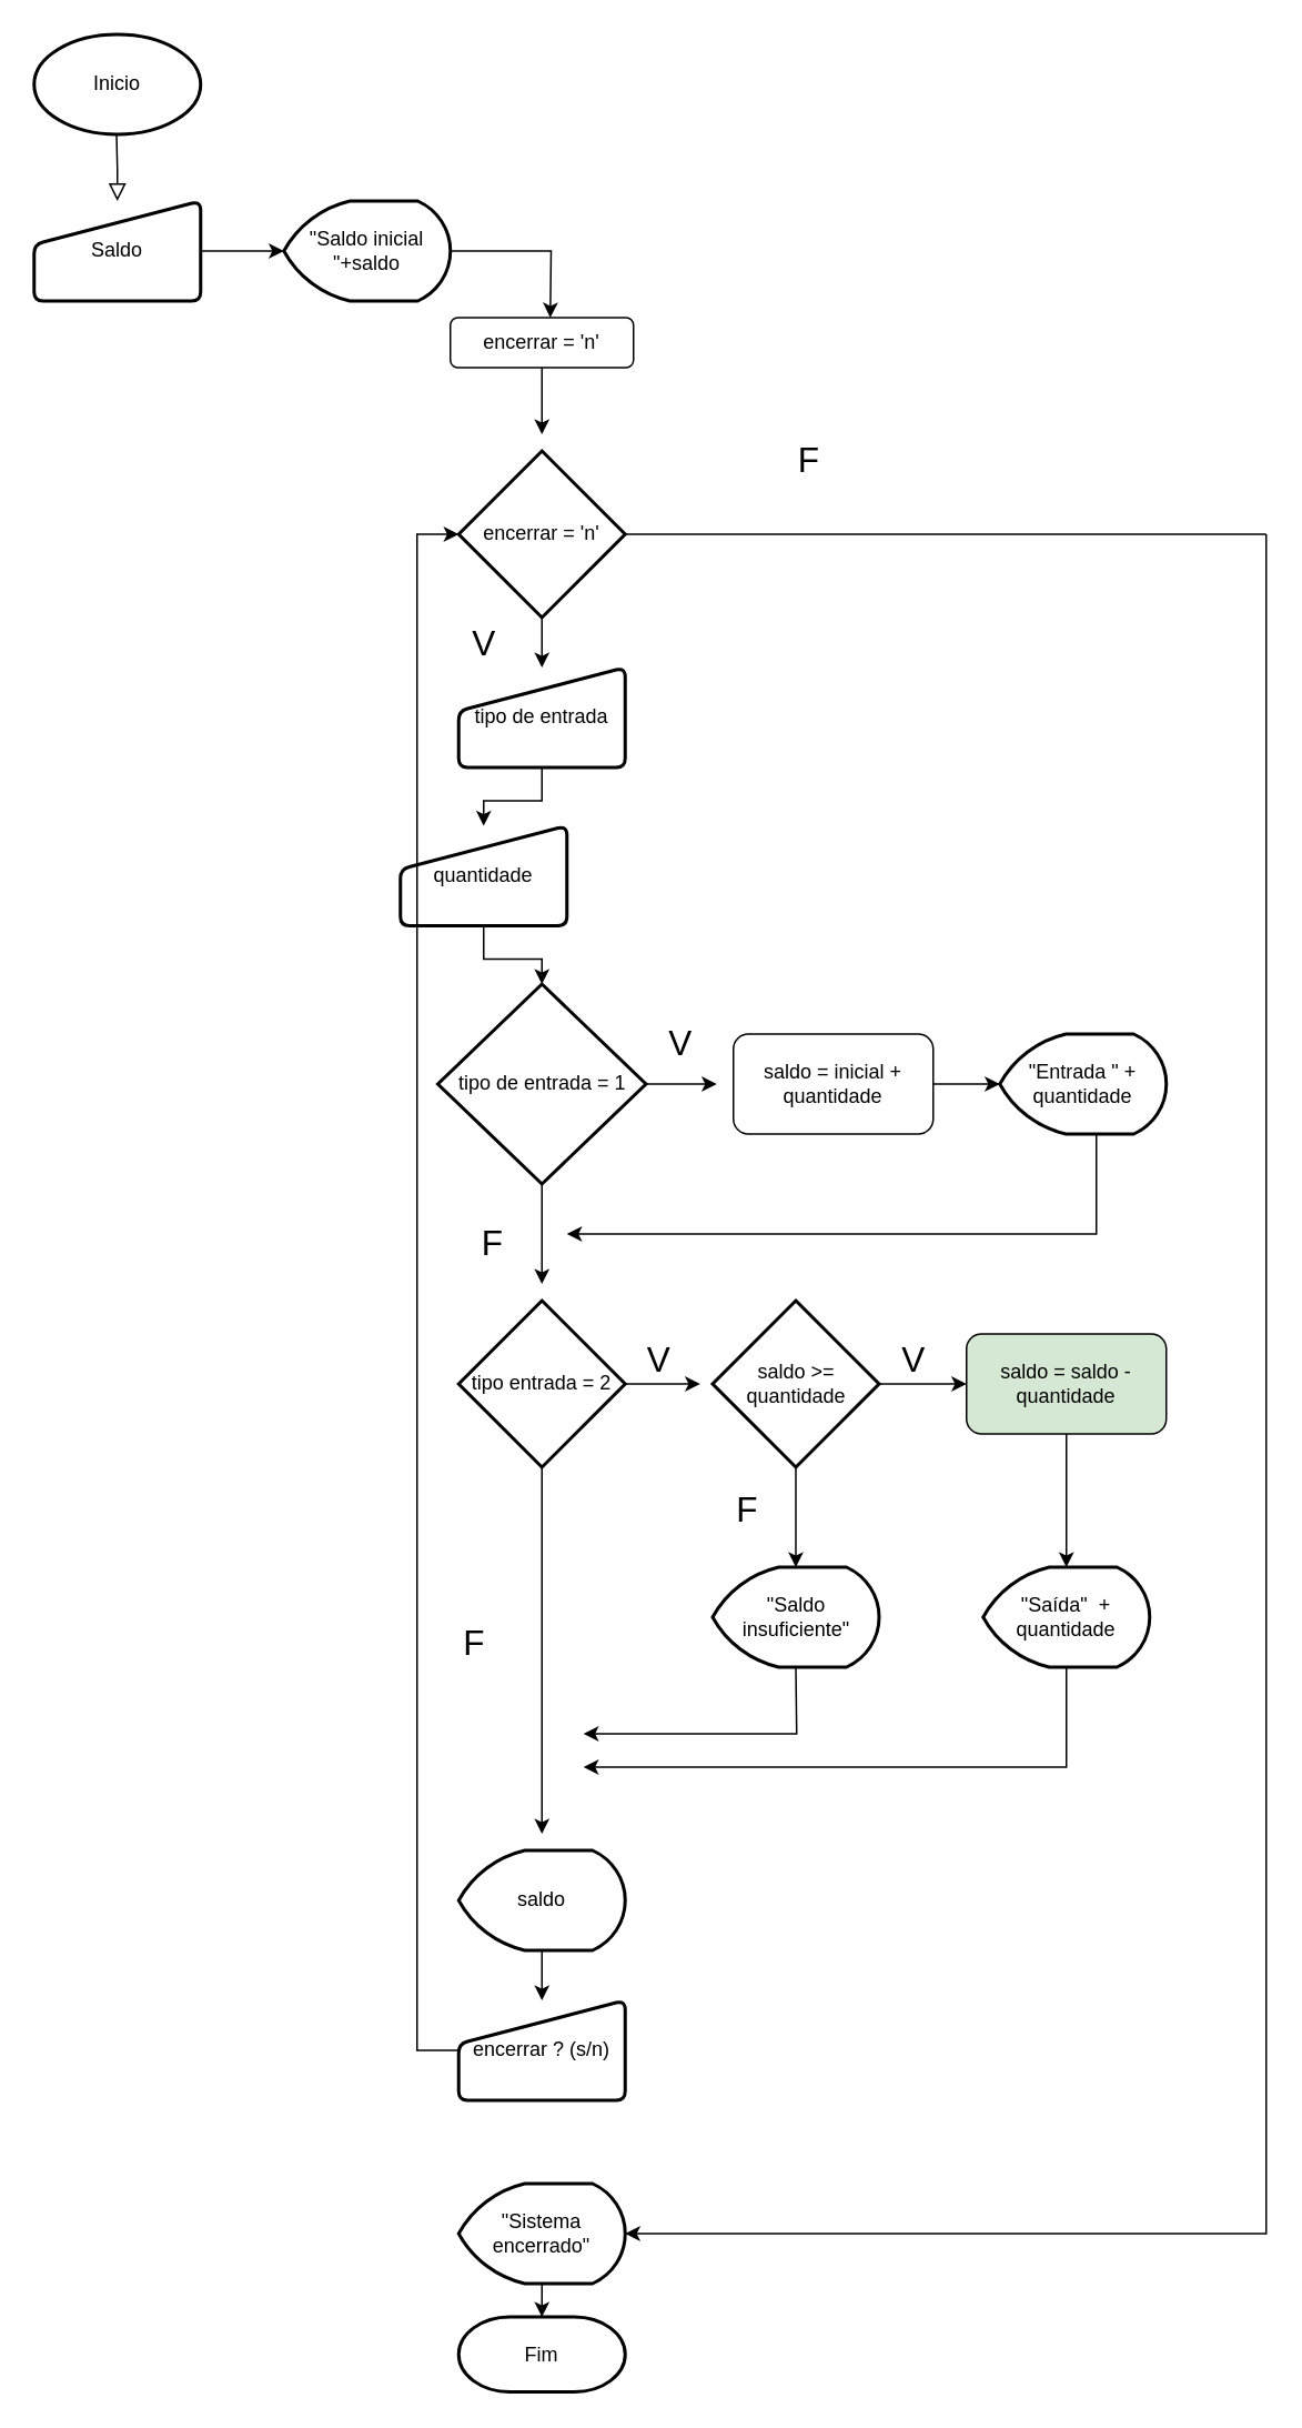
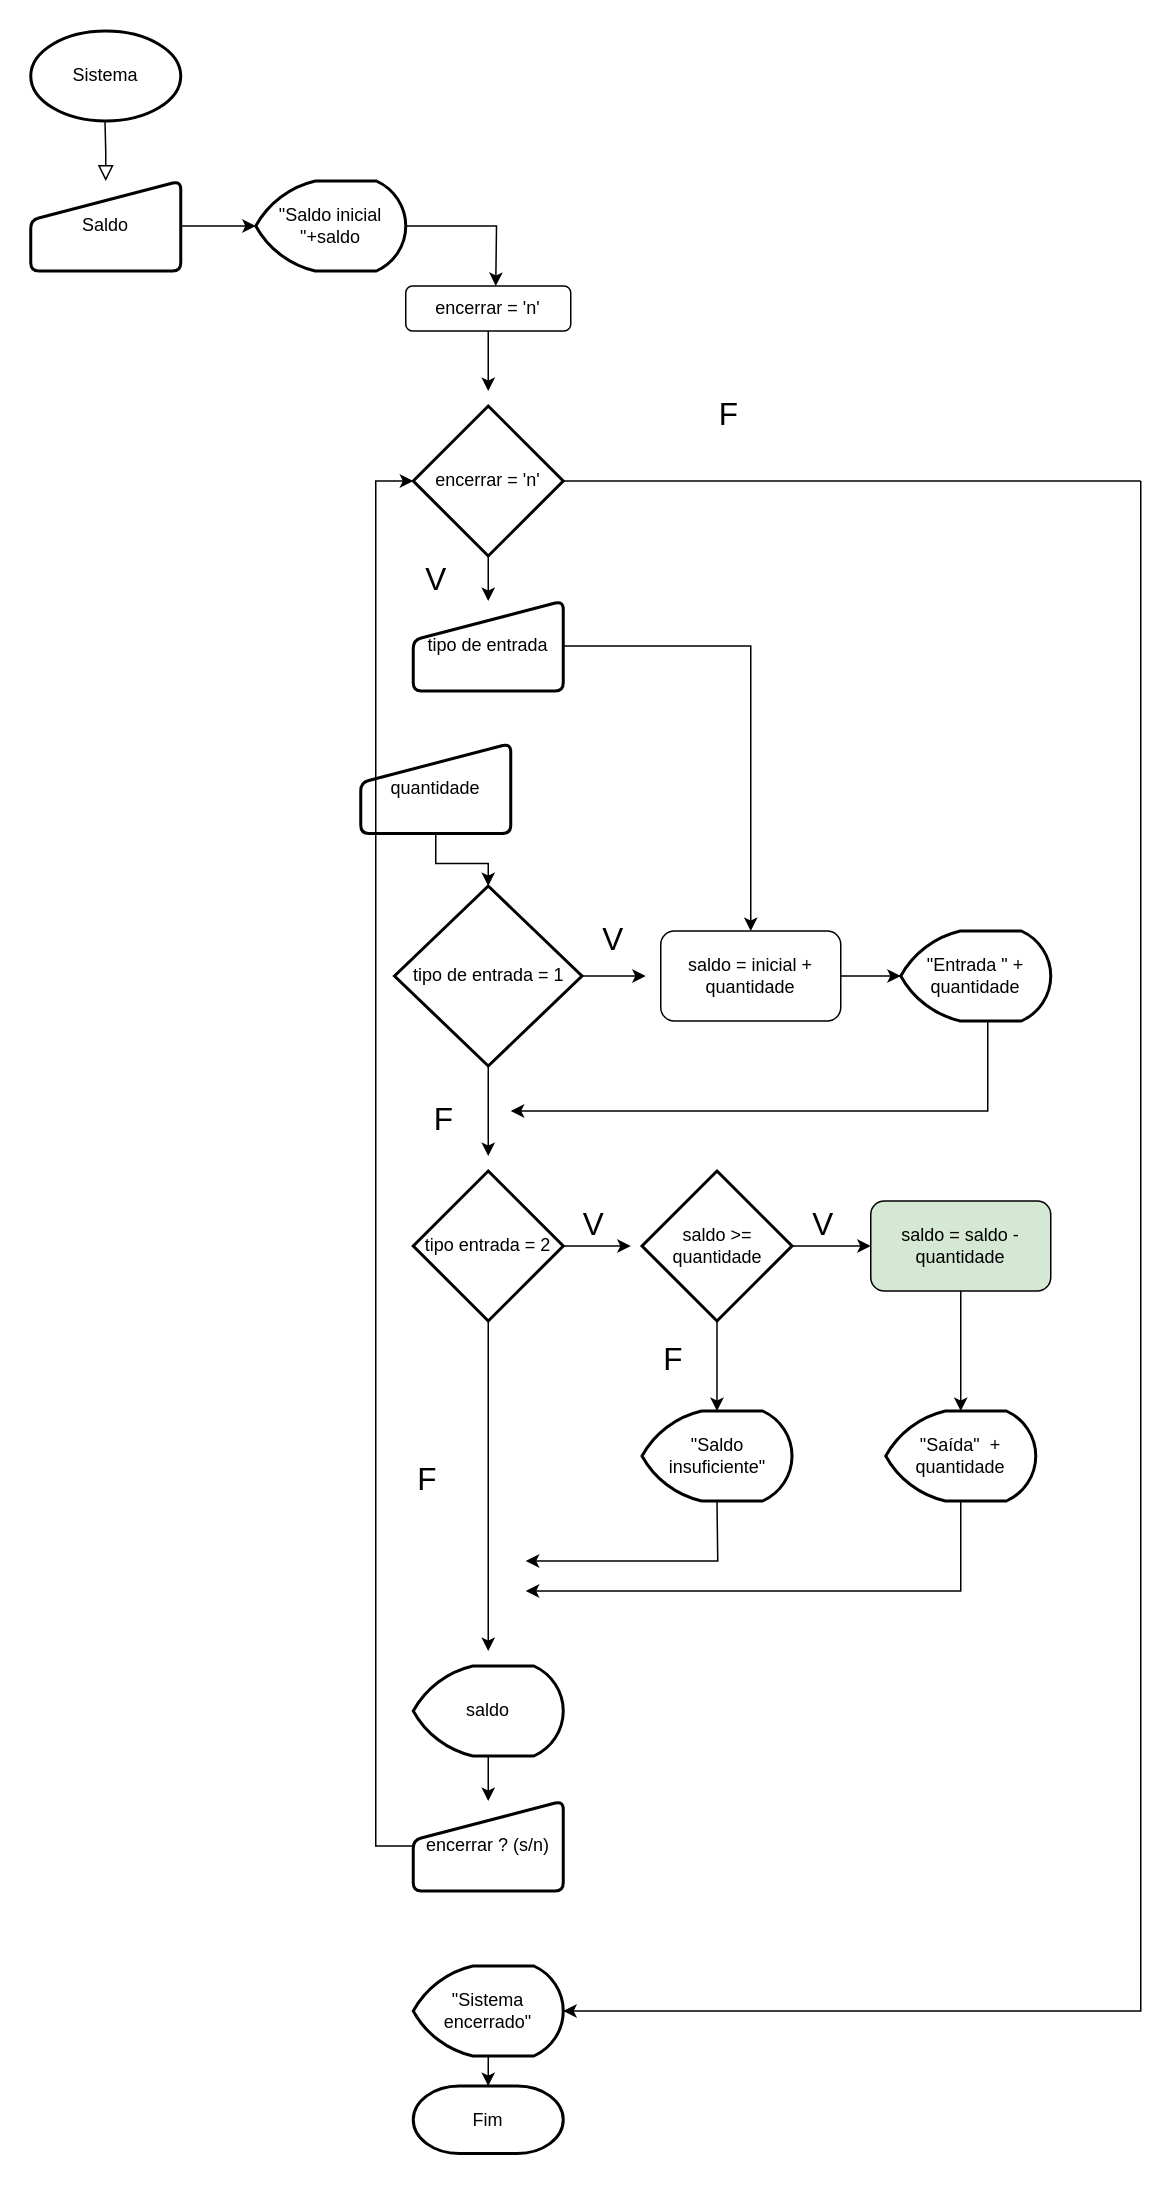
  <mxCell id="0" />
  <mxCell id="1" parent="0" />
  <mxCell id="2" value="" style="rounded=0;html=1;jettySize=auto;orthogonalLoop=1;fontSize=11;endArrow=block;endFill=0;endSize=8;strokeWidth=1;shadow=0;labelBackgroundColor=none;edgeStyle=orthogonalEdgeStyle;" parent="1" edge="1"><mxGeometry relative="1" as="geometry"><mxPoint x="69.5" y="80" as="sourcePoint" /><mxPoint x="70" y="120" as="targetPoint" /></mxGeometry></mxCell>
- <mxCell id="3" value="Inicio" style="strokeWidth=2;html=1;shape=mxgraph.flowchart.start_1;whiteSpace=wrap;" vertex="1" parent="1"><mxGeometry x="20" width="100" height="60" as="geometry" y="20" /></mxCell>
+ <mxCell id="3" value="Sistema" style="strokeWidth=2;html=1;shape=mxgraph.flowchart.start_1;whiteSpace=wrap;" vertex="1" parent="1"><mxGeometry x="20" width="100" height="60" as="geometry" y="20" /></mxCell>
  <mxCell id="4" style="edgeStyle=orthogonalEdgeStyle;rounded=0;orthogonalLoop=1;jettySize=auto;html=1;" edge="1" parent="1" source="5"><mxGeometry relative="1" as="geometry"><mxPoint x="170" y="150" as="targetPoint" /></mxGeometry></mxCell>
  <mxCell id="5" value="Saldo" style="html=1;strokeWidth=2;shape=manualInput;whiteSpace=wrap;rounded=1;size=26;arcSize=11;" vertex="1" parent="1"><mxGeometry x="20" y="120" width="100" height="60" as="geometry" /></mxCell>
  <mxCell id="6" style="edgeStyle=orthogonalEdgeStyle;rounded=0;orthogonalLoop=1;jettySize=auto;html=1;" edge="1" parent="1" source="7"><mxGeometry relative="1" as="geometry"><mxPoint x="330" y="190" as="targetPoint" /></mxGeometry></mxCell>
  <mxCell id="7" value="&quot;Saldo inicial &quot;+saldo" style="strokeWidth=2;html=1;shape=mxgraph.flowchart.display;whiteSpace=wrap;" vertex="1" parent="1"><mxGeometry x="170" y="120" width="100" height="60" as="geometry" /></mxCell>
  <mxCell id="8" style="edgeStyle=orthogonalEdgeStyle;rounded=0;orthogonalLoop=1;jettySize=auto;html=1;" edge="1" parent="1" source="9"><mxGeometry relative="1" as="geometry"><mxPoint x="325" y="260" as="targetPoint" /></mxGeometry></mxCell>
  <mxCell id="9" value="encerrar = 'n'" style="rounded=1;whiteSpace=wrap;html=1;" vertex="1" parent="1"><mxGeometry x="270" y="190" width="110" height="30" as="geometry" /></mxCell>
  <mxCell id="10" style="edgeStyle=orthogonalEdgeStyle;rounded=0;orthogonalLoop=1;jettySize=auto;html=1;entryX=0.5;entryY=0;entryDx=0;entryDy=0;" edge="1" parent="1" source="11" target="13"><mxGeometry relative="1" as="geometry" /></mxCell>
  <mxCell id="11" value="encerrar = 'n'" style="strokeWidth=2;html=1;shape=mxgraph.flowchart.decision;whiteSpace=wrap;" vertex="1" parent="1"><mxGeometry x="275" y="270" width="100" height="100" as="geometry" /></mxCell>
- <mxCell id="12" style="edgeStyle=orthogonalEdgeStyle;rounded=0;orthogonalLoop=1;jettySize=auto;html=1;entryX=0.5;entryY=0;entryDx=0;entryDy=0;" edge="1" parent="1" source="13" target="14"><mxGeometry relative="1" as="geometry" /></mxCell>
+ <mxCell id="12" style="edgeStyle=orthogonalEdgeStyle;rounded=0;orthogonalLoop=1;jettySize=auto;html=1;" edge="1" parent="1" source="13" target="23"><mxGeometry relative="1" as="geometry" /></mxCell>
  <mxCell id="13" value="tipo de entrada" style="html=1;strokeWidth=2;shape=manualInput;whiteSpace=wrap;rounded=1;size=26;arcSize=11;" vertex="1" parent="1"><mxGeometry x="275" y="400" width="100" height="60" as="geometry" /></mxCell>
  <mxCell id="14" value="quantidade" style="html=1;strokeWidth=2;shape=manualInput;whiteSpace=wrap;rounded=1;size=26;arcSize=11;" vertex="1" parent="1"><mxGeometry x="240" y="495" width="100" height="60" as="geometry" /></mxCell>
  <mxCell id="15" style="edgeStyle=orthogonalEdgeStyle;rounded=0;orthogonalLoop=1;jettySize=auto;html=1;" edge="1" parent="1" source="17"><mxGeometry relative="1" as="geometry"><mxPoint x="430" y="650" as="targetPoint" /></mxGeometry></mxCell>
  <mxCell id="16" style="edgeStyle=orthogonalEdgeStyle;rounded=0;orthogonalLoop=1;jettySize=auto;html=1;" edge="1" parent="1" source="17"><mxGeometry relative="1" as="geometry"><mxPoint x="325" y="770" as="targetPoint" /></mxGeometry></mxCell>
  <mxCell id="17" value="tipo de entrada = 1" style="strokeWidth=2;html=1;shape=mxgraph.flowchart.decision;whiteSpace=wrap;" vertex="1" parent="1"><mxGeometry x="262.5" y="590" width="125" height="120" as="geometry" /></mxCell>
  <mxCell id="18" style="edgeStyle=orthogonalEdgeStyle;rounded=0;orthogonalLoop=1;jettySize=auto;html=1;entryX=0.5;entryY=0;entryDx=0;entryDy=0;entryPerimeter=0;" edge="1" parent="1" source="14" target="17"><mxGeometry relative="1" as="geometry" /></mxCell>
  <mxCell id="19" value="&lt;p style=&quot;line-height: 150%; font-size: 21px;&quot;&gt;F&lt;/p&gt;" style="text;html=1;align=center;verticalAlign=middle;resizable=0;points=[];autosize=1;strokeColor=none;fillColor=none;rotation=0;" vertex="1" parent="1"><mxGeometry x="465" y="230" width="40" height="90" as="geometry" /></mxCell>
  <mxCell id="20" value="&lt;p style=&quot;line-height: 150%; font-size: 21px;&quot;&gt;V&lt;/p&gt;" style="text;html=1;align=center;verticalAlign=middle;resizable=0;points=[];autosize=1;strokeColor=none;fillColor=none;rotation=0;" vertex="1" parent="1"><mxGeometry x="270" y="340" width="40" height="90" as="geometry" /></mxCell>
  <mxCell id="21" value="&lt;p style=&quot;line-height: 150%; font-size: 21px;&quot;&gt;V&lt;/p&gt;" style="text;html=1;align=center;verticalAlign=middle;resizable=0;points=[];autosize=1;strokeColor=none;fillColor=none;rotation=0;" vertex="1" parent="1"><mxGeometry x="387.5" y="580" width="40" height="90" as="geometry" /></mxCell>
  <mxCell id="22" style="edgeStyle=orthogonalEdgeStyle;rounded=0;orthogonalLoop=1;jettySize=auto;html=1;" edge="1" parent="1" source="23"><mxGeometry relative="1" as="geometry"><mxPoint x="600" y="650" as="targetPoint" /></mxGeometry></mxCell>
  <mxCell id="23" value="saldo = inicial + quantidade" style="rounded=1;whiteSpace=wrap;html=1;" vertex="1" parent="1"><mxGeometry x="440" y="620" width="120" height="60" as="geometry" /></mxCell>
  <mxCell id="24" value="&quot;Entrada &quot; + quantidade" style="strokeWidth=2;html=1;shape=mxgraph.flowchart.display;whiteSpace=wrap;" vertex="1" parent="1"><mxGeometry x="600" y="620" width="100" height="60" as="geometry" /></mxCell>
  <mxCell id="25" value="" style="endArrow=classic;html=1;rounded=0;exitX=0.58;exitY=1.011;exitDx=0;exitDy=0;exitPerimeter=0;" edge="1" parent="1" source="24"><mxGeometry width="50" height="50" relative="1" as="geometry"><mxPoint x="230" y="720" as="sourcePoint" /><mxPoint x="340" y="740" as="targetPoint" /><Array as="points"><mxPoint x="658" y="740" /></Array></mxGeometry></mxCell>
  <mxCell id="26" value="&lt;p style=&quot;line-height: 150%; font-size: 21px;&quot;&gt;F&lt;/p&gt;" style="text;html=1;align=center;verticalAlign=middle;resizable=0;points=[];autosize=1;strokeColor=none;fillColor=none;rotation=0;" vertex="1" parent="1"><mxGeometry x="275" y="700" width="40" height="90" as="geometry" /></mxCell>
  <mxCell id="27" style="edgeStyle=orthogonalEdgeStyle;rounded=0;orthogonalLoop=1;jettySize=auto;html=1;" edge="1" parent="1" source="29"><mxGeometry relative="1" as="geometry"><mxPoint x="420" y="830" as="targetPoint" /></mxGeometry></mxCell>
  <mxCell id="28" style="edgeStyle=orthogonalEdgeStyle;rounded=0;orthogonalLoop=1;jettySize=auto;html=1;" edge="1" parent="1" source="29"><mxGeometry relative="1" as="geometry"><mxPoint x="325" y="1100" as="targetPoint" /></mxGeometry></mxCell>
  <mxCell id="29" value="tipo entrada = 2" style="strokeWidth=2;html=1;shape=mxgraph.flowchart.decision;whiteSpace=wrap;" vertex="1" parent="1"><mxGeometry x="275" y="780" width="100" height="100" as="geometry" /></mxCell>
  <mxCell id="30" value="&lt;p style=&quot;line-height: 150%; font-size: 21px;&quot;&gt;V&lt;/p&gt;" style="text;html=1;align=center;verticalAlign=middle;resizable=0;points=[];autosize=1;strokeColor=none;fillColor=none;rotation=0;" vertex="1" parent="1"><mxGeometry x="375" y="770" width="40" height="90" as="geometry" /></mxCell>
  <mxCell id="31" style="edgeStyle=orthogonalEdgeStyle;rounded=0;orthogonalLoop=1;jettySize=auto;html=1;" edge="1" parent="1" source="33"><mxGeometry relative="1" as="geometry"><mxPoint x="477.5" y="940" as="targetPoint" /></mxGeometry></mxCell>
  <mxCell id="32" style="edgeStyle=orthogonalEdgeStyle;rounded=0;orthogonalLoop=1;jettySize=auto;html=1;" edge="1" parent="1" source="33"><mxGeometry relative="1" as="geometry"><mxPoint x="580" y="830" as="targetPoint" /></mxGeometry></mxCell>
  <mxCell id="33" value="saldo &amp;gt;= quantidade" style="strokeWidth=2;html=1;shape=mxgraph.flowchart.decision;whiteSpace=wrap;" vertex="1" parent="1"><mxGeometry x="427.5" y="780" width="100" height="100" as="geometry" /></mxCell>
  <mxCell id="34" value="&lt;p style=&quot;line-height: 150%; font-size: 21px;&quot;&gt;F&lt;/p&gt;" style="text;html=1;align=center;verticalAlign=middle;resizable=0;points=[];autosize=1;strokeColor=none;fillColor=none;rotation=0;" vertex="1" parent="1"><mxGeometry x="427.5" y="860" width="40" height="90" as="geometry" /></mxCell>
  <mxCell id="35" value="&quot;Saldo insuficiente&quot;" style="strokeWidth=2;html=1;shape=mxgraph.flowchart.display;whiteSpace=wrap;" vertex="1" parent="1"><mxGeometry x="427.5" y="940" width="100" height="60" as="geometry" /></mxCell>
  <mxCell id="36" value="&lt;p style=&quot;line-height: 150%; font-size: 21px;&quot;&gt;V&lt;/p&gt;" style="text;html=1;align=center;verticalAlign=middle;resizable=0;points=[];autosize=1;strokeColor=none;fillColor=none;rotation=0;" vertex="1" parent="1"><mxGeometry x="527.5" y="770" width="40" height="90" as="geometry" /></mxCell>
  <mxCell id="37" style="edgeStyle=orthogonalEdgeStyle;rounded=0;orthogonalLoop=1;jettySize=auto;html=1;" edge="1" parent="1" source="38" target="39"><mxGeometry relative="1" as="geometry"><mxPoint x="640" y="940" as="targetPoint" /></mxGeometry></mxCell>
  <mxCell id="38" value="saldo = saldo - quantidade" style="rounded=1;whiteSpace=wrap;html=1;fillColor=#d5e8d4;" vertex="1" parent="1"><mxGeometry x="580" y="800" width="120" height="60" as="geometry" /></mxCell>
  <mxCell id="39" value="&quot;Saída&quot;&amp;nbsp; + quantidade" style="strokeWidth=2;html=1;shape=mxgraph.flowchart.display;whiteSpace=wrap;" vertex="1" parent="1"><mxGeometry x="590" y="940" width="100" height="60" as="geometry" /></mxCell>
  <mxCell id="40" value="" style="endArrow=classic;html=1;rounded=0;exitX=0.5;exitY=1;exitDx=0;exitDy=0;exitPerimeter=0;" edge="1" parent="1" source="39"><mxGeometry width="50" height="50" relative="1" as="geometry"><mxPoint x="380" y="930" as="sourcePoint" /><mxPoint x="350" y="1060" as="targetPoint" /><Array as="points"><mxPoint x="640" y="1060" /></Array></mxGeometry></mxCell>
  <mxCell id="41" value="" style="endArrow=classic;html=1;rounded=0;exitX=0.5;exitY=1;exitDx=0;exitDy=0;exitPerimeter=0;" edge="1" parent="1" source="35"><mxGeometry width="50" height="50" relative="1" as="geometry"><mxPoint x="380" y="930" as="sourcePoint" /><mxPoint x="350" y="1040" as="targetPoint" /><Array as="points"><mxPoint x="478" y="1040" /></Array></mxGeometry></mxCell>
  <mxCell id="42" value="&lt;p style=&quot;line-height: 150%; font-size: 21px;&quot;&gt;F&lt;/p&gt;" style="text;html=1;align=center;verticalAlign=middle;resizable=0;points=[];autosize=1;strokeColor=none;fillColor=none;rotation=0;" vertex="1" parent="1"><mxGeometry x="264" y="940" width="40" height="90" as="geometry" /></mxCell>
  <mxCell id="43" style="edgeStyle=orthogonalEdgeStyle;rounded=0;orthogonalLoop=1;jettySize=auto;html=1;" edge="1" parent="1" source="44"><mxGeometry relative="1" as="geometry"><mxPoint x="325" y="1200" as="targetPoint" /></mxGeometry></mxCell>
  <mxCell id="44" value="saldo" style="strokeWidth=2;html=1;shape=mxgraph.flowchart.display;whiteSpace=wrap;" vertex="1" parent="1"><mxGeometry x="275" y="1110" width="100" height="60" as="geometry" /></mxCell>
  <mxCell id="45" value="encerrar ? (s/n)" style="html=1;strokeWidth=2;shape=manualInput;whiteSpace=wrap;rounded=1;size=26;arcSize=11;" vertex="1" parent="1"><mxGeometry x="275" y="1200" width="100" height="60" as="geometry" /></mxCell>
  <mxCell id="46" style="edgeStyle=orthogonalEdgeStyle;rounded=0;orthogonalLoop=1;jettySize=auto;html=1;" edge="1" parent="1" source="47" target="48"><mxGeometry relative="1" as="geometry"><mxPoint x="325" y="1420" as="targetPoint" /></mxGeometry></mxCell>
  <mxCell id="47" value="&quot;Sistema encerrado&quot;" style="strokeWidth=2;html=1;shape=mxgraph.flowchart.display;whiteSpace=wrap;" vertex="1" parent="1"><mxGeometry x="275" y="1310" width="100" height="60" as="geometry" /></mxCell>
  <mxCell id="48" value="Fim" style="strokeWidth=2;html=1;shape=mxgraph.flowchart.terminator;whiteSpace=wrap;" vertex="1" parent="1"><mxGeometry x="275" y="1390" width="100" height="45" as="geometry" /></mxCell>
  <mxCell id="49" value="" style="endArrow=classic;html=1;rounded=0;entryX=1;entryY=0.5;entryDx=0;entryDy=0;entryPerimeter=0;" edge="1" parent="1" target="47"><mxGeometry width="50" height="50" relative="1" as="geometry"><mxPoint x="760" y="320" as="sourcePoint" /><mxPoint x="420" y="1240" as="targetPoint" /><Array as="points"><mxPoint x="760" y="1340" /><mxPoint x="580" y="1340" /></Array></mxGeometry></mxCell>
  <mxCell id="50" value="" style="endArrow=none;html=1;rounded=0;exitX=1;exitY=0.5;exitDx=0;exitDy=0;exitPerimeter=0;" edge="1" parent="1" source="11"><mxGeometry width="50" height="50" relative="1" as="geometry"><mxPoint x="580" y="410" as="sourcePoint" /><mxPoint x="760" y="320" as="targetPoint" /></mxGeometry></mxCell>
  <mxCell id="51" style="edgeStyle=orthogonalEdgeStyle;rounded=0;orthogonalLoop=1;jettySize=auto;html=1;entryX=0;entryY=0.5;entryDx=0;entryDy=0;entryPerimeter=0;" edge="1" parent="1" source="45" target="11"><mxGeometry relative="1" as="geometry"><Array as="points"><mxPoint x="250" y="1230" /><mxPoint x="250" y="320" /></Array></mxGeometry></mxCell>
